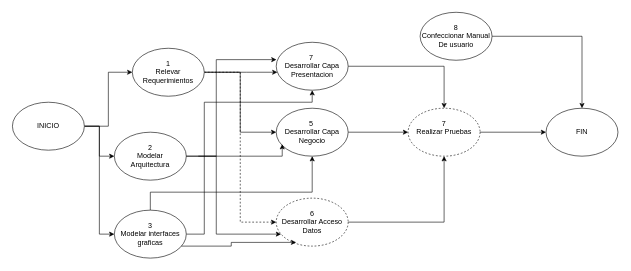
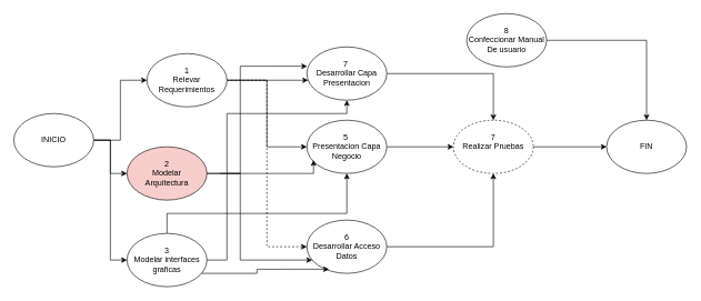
  <mxCell id="0" />
  <mxCell id="1" parent="0" />
  <mxCell id="2" style="edgeStyle=orthogonalEdgeStyle;rounded=0;orthogonalLoop=1;jettySize=auto;html=1;" edge="1" parent="1" source="5" target="9"><mxGeometry relative="1" as="geometry"><Array as="points"><mxPoint x="410" y="120" /><mxPoint x="410" y="120" /></Array></mxGeometry></mxCell>
  <mxCell id="3" style="edgeStyle=orthogonalEdgeStyle;rounded=0;orthogonalLoop=1;jettySize=auto;html=1;entryX=0;entryY=0.5;entryDx=0;entryDy=0;" edge="1" parent="1" source="5" target="11"><mxGeometry relative="1" as="geometry" /></mxCell>
  <mxCell id="4" style="edgeStyle=orthogonalEdgeStyle;rounded=0;orthogonalLoop=1;jettySize=auto;html=1;entryX=0;entryY=0.5;entryDx=0;entryDy=0;dashed=1;" edge="1" parent="1" source="5" target="13"><mxGeometry relative="1" as="geometry" /></mxCell>
  <mxCell id="5" value="1&lt;div&gt;Relevar Requerimientos&lt;/div&gt;" style="ellipse;whiteSpace=wrap;html=1;" vertex="1" parent="1"><mxGeometry x="220" y="80" width="120" height="80" as="geometry" /></mxCell>
  <mxCell id="6" style="edgeStyle=orthogonalEdgeStyle;rounded=0;orthogonalLoop=1;jettySize=auto;html=1;" edge="1" parent="1" target="13"><mxGeometry relative="1" as="geometry"><mxPoint x="330" y="260" as="sourcePoint" /><mxPoint x="497.574" y="398.284" as="targetPoint" /><Array as="points"><mxPoint x="360" y="260" /><mxPoint x="360" y="390" /></Array></mxGeometry></mxCell>
- <mxCell id="7" value="2&lt;div&gt;Modelar&lt;/div&gt;&lt;div&gt;Arquitectura&lt;/div&gt;" style="ellipse;whiteSpace=wrap;html=1;" vertex="1" parent="1"><mxGeometry x="190" y="220" width="120" height="80" as="geometry" /></mxCell>
+ <mxCell id="7" value="2&lt;div&gt;Modelar&lt;/div&gt;&lt;div&gt;Arquitectura&lt;/div&gt;" style="ellipse;whiteSpace=wrap;html=1;fillColor=#f8cecc;" vertex="1" parent="1"><mxGeometry x="190" y="220" width="120" height="80" as="geometry" /></mxCell>
  <mxCell id="8" style="edgeStyle=orthogonalEdgeStyle;rounded=0;orthogonalLoop=1;jettySize=auto;html=1;" edge="1" parent="1" source="9" target="17"><mxGeometry relative="1" as="geometry" /></mxCell>
  <mxCell id="9" value="7&amp;nbsp;&lt;div&gt;Desarrollar Capa Presentacion&lt;/div&gt;" style="ellipse;whiteSpace=wrap;html=1;" vertex="1" parent="1"><mxGeometry x="460" y="70" width="120" height="80" as="geometry" /></mxCell>
  <mxCell id="10" style="edgeStyle=orthogonalEdgeStyle;rounded=0;orthogonalLoop=1;jettySize=auto;html=1;" edge="1" parent="1" source="11" target="17"><mxGeometry relative="1" as="geometry" /></mxCell>
- <mxCell id="11" value="5&amp;nbsp;&lt;div&gt;Desarrollar Capa Negocio&lt;/div&gt;" style="ellipse;whiteSpace=wrap;html=1;" vertex="1" parent="1"><mxGeometry x="460" y="180" width="120" height="80" as="geometry" /></mxCell>
+ <mxCell id="11" value="5&amp;nbsp;&lt;div&gt;Presentacion Capa Negocio&lt;/div&gt;" style="ellipse;whiteSpace=wrap;html=1;" vertex="1" parent="1"><mxGeometry x="460" y="180" width="120" height="80" as="geometry" /></mxCell>
  <mxCell id="12" style="edgeStyle=orthogonalEdgeStyle;rounded=0;orthogonalLoop=1;jettySize=auto;html=1;" edge="1" parent="1" source="13" target="17"><mxGeometry relative="1" as="geometry" /></mxCell>
- <mxCell id="13" value="6&lt;div&gt;Desarrollar Acceso Datos&lt;/div&gt;" style="ellipse;whiteSpace=wrap;html=1;dashed=1;" vertex="1" parent="1"><mxGeometry x="460" y="330" width="120" height="80" as="geometry" /></mxCell>
+ <mxCell id="13" value="6&lt;div&gt;Desarrollar Acceso Datos&lt;/div&gt;" style="ellipse;whiteSpace=wrap;html=1;" vertex="1" parent="1"><mxGeometry x="460" y="330" width="120" height="80" as="geometry" /></mxCell>
  <mxCell id="14" style="edgeStyle=orthogonalEdgeStyle;rounded=0;orthogonalLoop=1;jettySize=auto;html=1;" edge="1" parent="1" source="15" target="28"><mxGeometry relative="1" as="geometry" /></mxCell>
  <mxCell id="15" value="8&lt;div&gt;Confeccionar Manual&lt;/div&gt;&lt;div&gt;De usuario&lt;/div&gt;" style="ellipse;whiteSpace=wrap;html=1;" vertex="1" parent="1"><mxGeometry x="700" y="20" width="120" height="80" as="geometry" /></mxCell>
  <mxCell id="16" style="edgeStyle=orthogonalEdgeStyle;rounded=0;orthogonalLoop=1;jettySize=auto;html=1;entryX=0;entryY=0.5;entryDx=0;entryDy=0;" edge="1" parent="1" source="17" target="28"><mxGeometry relative="1" as="geometry" /></mxCell>
  <mxCell id="17" value="7&lt;div&gt;Realizar Pruebas&lt;/div&gt;&lt;div&gt;&lt;br&gt;&lt;/div&gt;" style="ellipse;whiteSpace=wrap;html=1;dashed=1;" vertex="1" parent="1"><mxGeometry x="680" y="180" width="120" height="80" as="geometry" /></mxCell>
  <mxCell id="18" style="edgeStyle=orthogonalEdgeStyle;rounded=0;orthogonalLoop=1;jettySize=auto;html=1;" edge="1" parent="1" source="20" target="11"><mxGeometry relative="1" as="geometry"><Array as="points"><mxPoint x="250" y="320" /><mxPoint x="520" y="320" /></Array></mxGeometry></mxCell>
  <mxCell id="19" style="edgeStyle=orthogonalEdgeStyle;rounded=0;orthogonalLoop=1;jettySize=auto;html=1;" edge="1" parent="1" source="20" target="9"><mxGeometry relative="1" as="geometry"><Array as="points"><mxPoint x="340" y="390" /><mxPoint x="340" y="170" /><mxPoint x="520" y="170" /></Array></mxGeometry></mxCell>
  <mxCell id="20" value="3&lt;div&gt;Modelar interfaces&lt;/div&gt;&lt;div&gt;graficas&lt;/div&gt;" style="ellipse;whiteSpace=wrap;html=1;" vertex="1" parent="1"><mxGeometry x="190" y="350" width="120" height="80" as="geometry" /></mxCell>
  <mxCell id="21" style="edgeStyle=orthogonalEdgeStyle;rounded=0;orthogonalLoop=1;jettySize=auto;html=1;" edge="1" parent="1" source="7"><mxGeometry relative="1" as="geometry"><mxPoint x="470" y="240" as="targetPoint" /><Array as="points"><mxPoint x="470" y="260" /></Array></mxGeometry></mxCell>
  <mxCell id="22" style="edgeStyle=orthogonalEdgeStyle;rounded=0;orthogonalLoop=1;jettySize=auto;html=1;entryX=0.003;entryY=0.362;entryDx=0;entryDy=0;entryPerimeter=0;" edge="1" parent="1" source="7" target="9"><mxGeometry relative="1" as="geometry"><Array as="points"><mxPoint x="360" y="260" /><mxPoint x="360" y="99" /></Array></mxGeometry></mxCell>
  <mxCell id="23" style="edgeStyle=orthogonalEdgeStyle;rounded=0;orthogonalLoop=1;jettySize=auto;html=1;entryX=0.277;entryY=0.922;entryDx=0;entryDy=0;entryPerimeter=0;" edge="1" parent="1" source="20" target="13"><mxGeometry relative="1" as="geometry"><Array as="points"><mxPoint x="385" y="410" /><mxPoint x="385" y="404" /></Array></mxGeometry></mxCell>
  <mxCell id="24" style="edgeStyle=orthogonalEdgeStyle;rounded=0;orthogonalLoop=1;jettySize=auto;html=1;entryX=0;entryY=0.5;entryDx=0;entryDy=0;" edge="1" parent="1" source="27" target="5"><mxGeometry relative="1" as="geometry" /></mxCell>
  <mxCell id="25" style="edgeStyle=orthogonalEdgeStyle;rounded=0;orthogonalLoop=1;jettySize=auto;html=1;" edge="1" parent="1" source="27" target="7"><mxGeometry relative="1" as="geometry" /></mxCell>
  <mxCell id="26" style="edgeStyle=orthogonalEdgeStyle;rounded=0;orthogonalLoop=1;jettySize=auto;html=1;entryX=0;entryY=0.5;entryDx=0;entryDy=0;" edge="1" parent="1" source="27" target="20"><mxGeometry relative="1" as="geometry" /></mxCell>
  <mxCell id="27" value="INICIO" style="ellipse;whiteSpace=wrap;html=1;" vertex="1" parent="1"><mxGeometry x="20" y="170" width="120" height="80" as="geometry" /></mxCell>
  <mxCell id="28" value="FIN" style="ellipse;whiteSpace=wrap;html=1;" vertex="1" parent="1"><mxGeometry x="910" y="180" width="120" height="80" as="geometry" /></mxCell>
